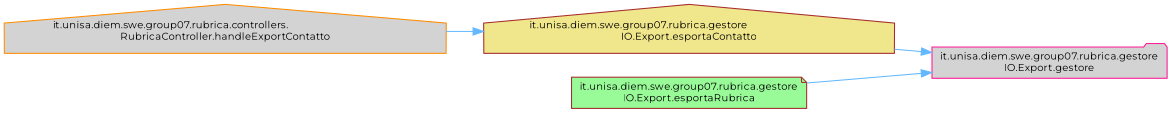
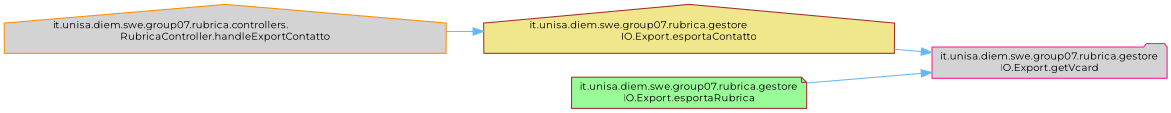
  digraph {
    rankdir=RL
    fontname=Montserrat
    node [color=brown fillcolor=lightgrey fontname=Montserrat fontsize=10 shape=house style=filled]
    edge [color=steelblue1 dir=back fontname=Montserrat fontsize=10 labelfontname=Helvetica labelfontsize=10 style=solid]
-   n1 [color=deeppink fontcolor=black height=0.2 label="it.unisa.diem.swe.group07.rubrica.gestore\lIO.Export.gestore" shape=folder width=0.4]
+   n1 [color=deeppink fontcolor=black height=0.2 label="it.unisa.diem.swe.group07.rubrica.gestore\lIO.Export.getVcard" shape=folder width=0.4]
    n2 [fillcolor=khaki height=0.2 label="it.unisa.diem.swe.group07.rubrica.gestore\lIO.Export.esportaContatto" width=0.4]
    n3 [fillcolor=palegreen height=0.2 label="it.unisa.diem.swe.group07.rubrica.gestore\lIO.Export.esportaRubrica" shape=note width=0.4]
    n4 [color=darkorange height=0.2 label="it.unisa.diem.swe.group07.rubrica.controllers.\lRubricaController.handleExportContatto" width=0.4]
    n1 -> n2
    n1 -> n3
    n2 -> n4
  }
